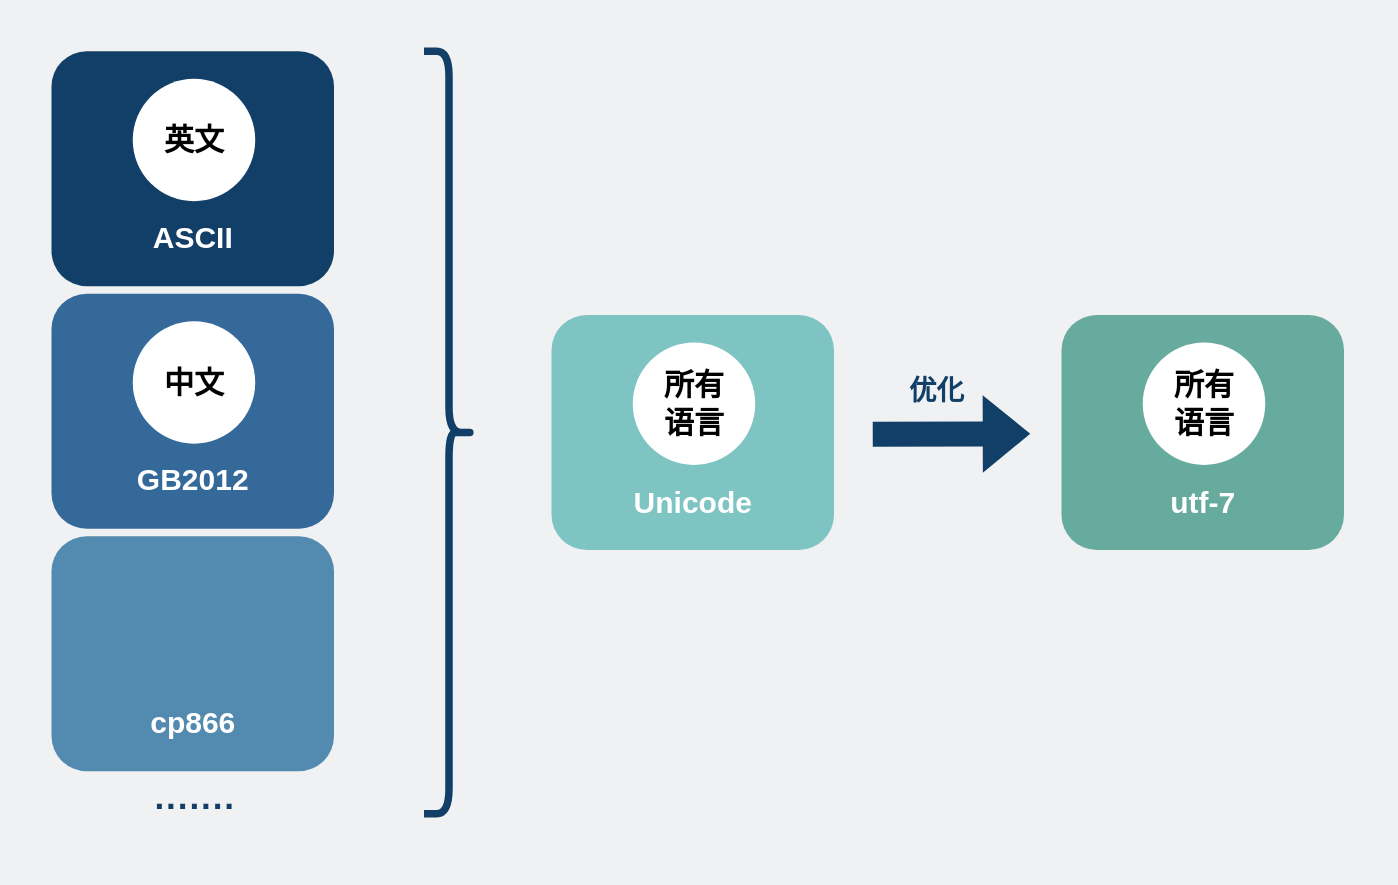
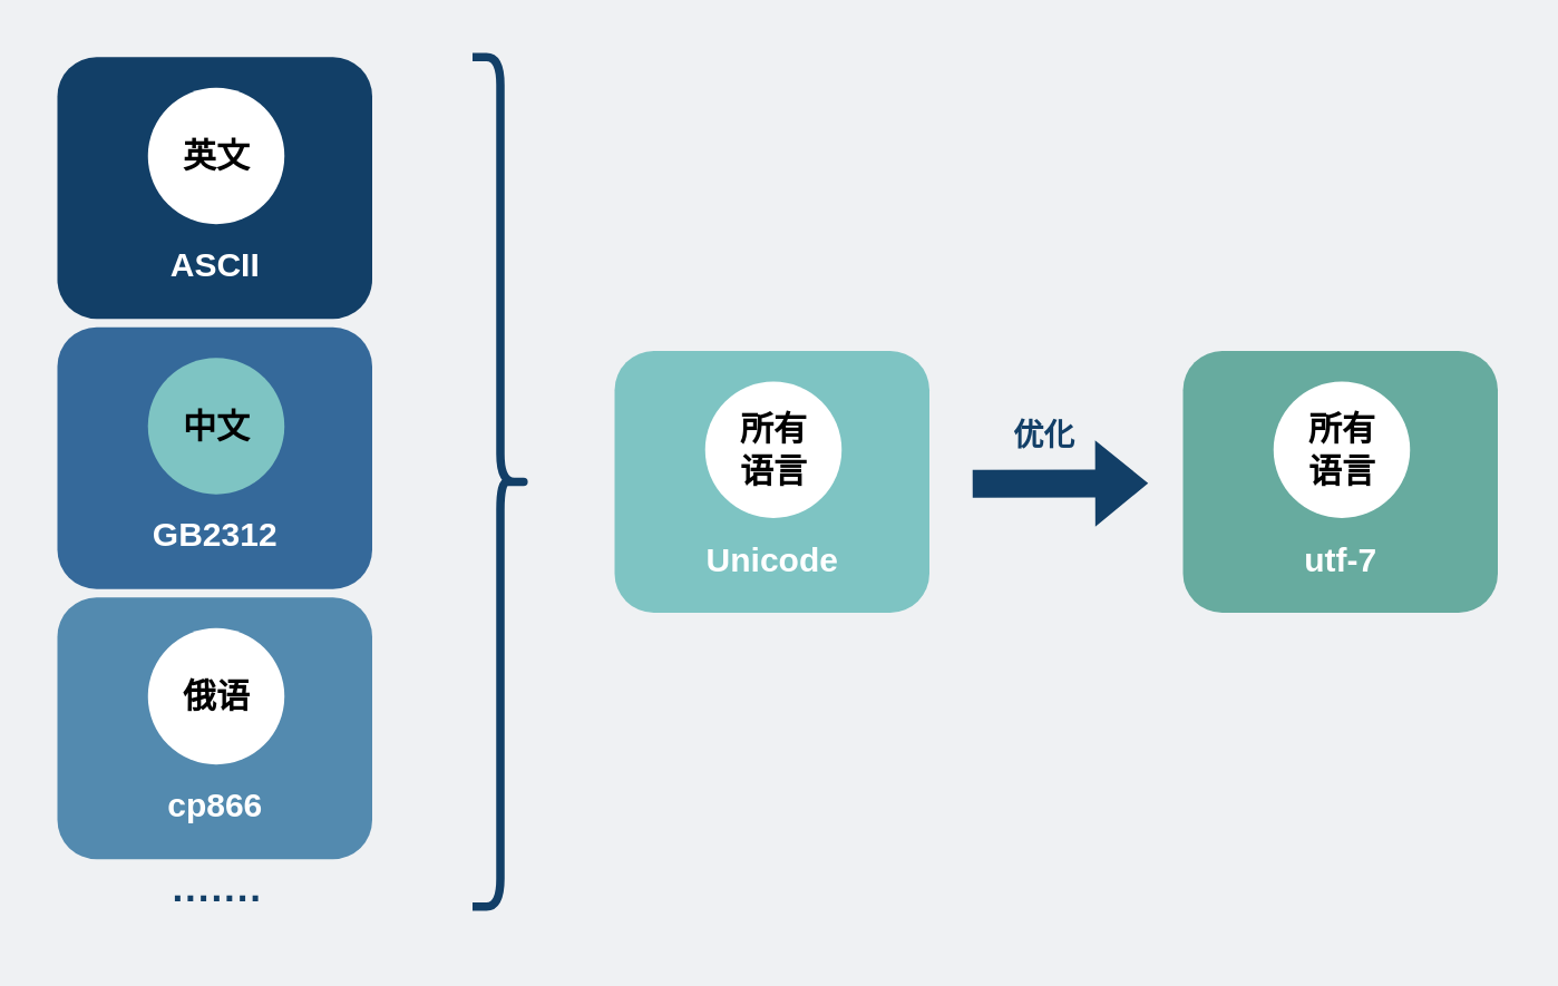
  <mxCell id="0" />
  <mxCell id="1" parent="0" />
  <mxCell id="2" value="" style="rounded=1;whiteSpace=wrap;html=1;fillColor=#123F67;strokeColor=none;" vertex="1" parent="1"><mxGeometry x="20" y="20" width="113" height="94" as="geometry" /></mxCell>
  <mxCell id="3" value="&lt;font color=&quot;#ffffff&quot;&gt;&lt;b&gt;ASCII&lt;/b&gt;&lt;/font&gt;" style="text;html=1;strokeColor=none;fillColor=none;align=center;verticalAlign=middle;whiteSpace=wrap;rounded=0;" vertex="1" parent="1"><mxGeometry x="46.5" y="80" width="60" height="30" as="geometry" /></mxCell>
  <mxCell id="4" value="&lt;b&gt;英文&lt;/b&gt;" style="ellipse;whiteSpace=wrap;html=1;aspect=fixed;fontColor=#000000;strokeColor=none;" vertex="1" parent="1"><mxGeometry x="52.5" y="31" width="49" height="49" as="geometry" /></mxCell>
  <mxCell id="5" value="" style="rounded=1;whiteSpace=wrap;html=1;fillColor=#35699A;strokeColor=none;" vertex="1" parent="1"><mxGeometry x="20" y="117" width="113" height="94" as="geometry" /></mxCell>
- <mxCell id="6" value="&lt;font color=&quot;#ffffff&quot;&gt;&lt;b&gt;GB2012&lt;/b&gt;&lt;/font&gt;" style="text;html=1;strokeColor=none;fillColor=none;align=center;verticalAlign=middle;whiteSpace=wrap;rounded=0;" vertex="1" parent="1"><mxGeometry x="46.5" y="177" width="60" height="30" as="geometry" /></mxCell>
- <mxCell id="7" value="&lt;b&gt;中文&lt;/b&gt;" style="ellipse;whiteSpace=wrap;html=1;aspect=fixed;fontColor=#000000;strokeColor=none;" vertex="1" parent="1"><mxGeometry x="52.5" y="128" width="49" height="49" as="geometry" /></mxCell>
+ <mxCell id="6" value="&lt;font color=&quot;#ffffff&quot;&gt;&lt;b&gt;GB2312&lt;/b&gt;&lt;/font&gt;" style="text;html=1;strokeColor=none;fillColor=none;align=center;verticalAlign=middle;whiteSpace=wrap;rounded=0;" vertex="1" parent="1"><mxGeometry x="46.5" y="177" width="60" height="30" as="geometry" /></mxCell>
+ <mxCell id="7" value="&lt;b&gt;中文&lt;/b&gt;" style="ellipse;whiteSpace=wrap;html=1;aspect=fixed;fontColor=#000000;strokeColor=none;fillColor=#7ec4c3;" vertex="1" parent="1"><mxGeometry x="52.5" y="128" width="49" height="49" as="geometry" /></mxCell>
  <mxCell id="8" value="" style="rounded=1;whiteSpace=wrap;html=1;fillColor=#538AAF;strokeColor=none;" vertex="1" parent="1"><mxGeometry x="20" y="214" width="113" height="94" as="geometry" /></mxCell>
  <mxCell id="9" value="&lt;font color=&quot;#ffffff&quot;&gt;&lt;b&gt;cp866&lt;/b&gt;&lt;/font&gt;" style="text;html=1;strokeColor=none;fillColor=none;align=center;verticalAlign=middle;whiteSpace=wrap;rounded=0;" vertex="1" parent="1"><mxGeometry x="46.5" y="274" width="60" height="30" as="geometry" /></mxCell>
+ <mxCell id="10" value="&lt;b&gt;俄语&lt;/b&gt;" style="ellipse;whiteSpace=wrap;html=1;aspect=fixed;fontColor=#000000;strokeColor=none;" vertex="1" parent="1"><mxGeometry x="52.5" y="225" width="49" height="49" as="geometry" /></mxCell>
  <mxCell id="11" value="" style="shape=curlyBracket;whiteSpace=wrap;html=1;rounded=1;flipH=1;fontColor=#000000;fillColor=#123F67;strokeWidth=3;strokeColor=#123F67;" vertex="1" parent="1"><mxGeometry x="169" y="20" width="20" height="305" as="geometry" /></mxCell>
  <mxCell id="12" value="&lt;b&gt;&lt;font style=&quot;font-size: 14px&quot; color=&quot;#123f67&quot;&gt;·······&lt;/font&gt;&lt;/b&gt;" style="text;html=1;strokeColor=none;fillColor=none;align=center;verticalAlign=middle;whiteSpace=wrap;rounded=0;fontColor=#000000;" vertex="1" parent="1"><mxGeometry x="44" y="312" width="68" height="20" as="geometry" /></mxCell>
  <mxCell id="13" value="" style="rounded=1;whiteSpace=wrap;html=1;fillColor=#7EC4C3;strokeColor=none;" vertex="1" parent="1"><mxGeometry x="220" y="125.5" width="113" height="94" as="geometry" /></mxCell>
  <mxCell id="14" value="&lt;font color=&quot;#ffffff&quot;&gt;&lt;b&gt;Unicode&lt;/b&gt;&lt;/font&gt;" style="text;html=1;strokeColor=none;fillColor=none;align=center;verticalAlign=middle;whiteSpace=wrap;rounded=0;" vertex="1" parent="1"><mxGeometry x="246.5" y="185.5" width="60" height="30" as="geometry" /></mxCell>
  <mxCell id="15" value="&lt;b&gt;所有&lt;br&gt;语言&lt;/b&gt;" style="ellipse;whiteSpace=wrap;html=1;aspect=fixed;fontColor=#000000;strokeColor=none;" vertex="1" parent="1"><mxGeometry x="252.5" y="136.5" width="49" height="49" as="geometry" /></mxCell>
  <mxCell id="16" value="" style="shape=flexArrow;endArrow=classic;html=1;rounded=0;fontSize=14;fontColor=#123F67;strokeColor=none;fillColor=#123F67;" edge="1" parent="1"><mxGeometry width="50" height="50" relative="1" as="geometry"><mxPoint x="348" y="173.18" as="sourcePoint" /><mxPoint x="412" y="173" as="targetPoint" /></mxGeometry></mxCell>
  <mxCell id="17" value="" style="rounded=1;whiteSpace=wrap;html=1;fillColor=#67AB9F;strokeColor=none;" vertex="1" parent="1"><mxGeometry x="424" y="125.5" width="113" height="94" as="geometry" /></mxCell>
  <mxCell id="18" value="&lt;font color=&quot;#ffffff&quot;&gt;&lt;b&gt;utf-7&lt;/b&gt;&lt;/font&gt;" style="text;html=1;strokeColor=none;fillColor=none;align=center;verticalAlign=middle;whiteSpace=wrap;rounded=0;" vertex="1" parent="1"><mxGeometry x="450.5" y="185.5" width="60" height="30" as="geometry" /></mxCell>
  <mxCell id="19" value="&lt;b&gt;所有&lt;br&gt;语言&lt;/b&gt;" style="ellipse;whiteSpace=wrap;html=1;aspect=fixed;fontColor=#000000;strokeColor=none;" vertex="1" parent="1"><mxGeometry x="456.5" y="136.5" width="49" height="49" as="geometry" /></mxCell>
  <mxCell id="20" value="&lt;font style=&quot;font-size: 11px&quot;&gt;&lt;b&gt;优化&lt;/b&gt;&lt;/font&gt;" style="text;html=1;strokeColor=none;fillColor=none;align=center;verticalAlign=middle;whiteSpace=wrap;rounded=0;fontSize=14;fontColor=#123F67;" vertex="1" parent="1"><mxGeometry x="354" y="141.5" width="41" height="26" as="geometry" /></mxCell>
